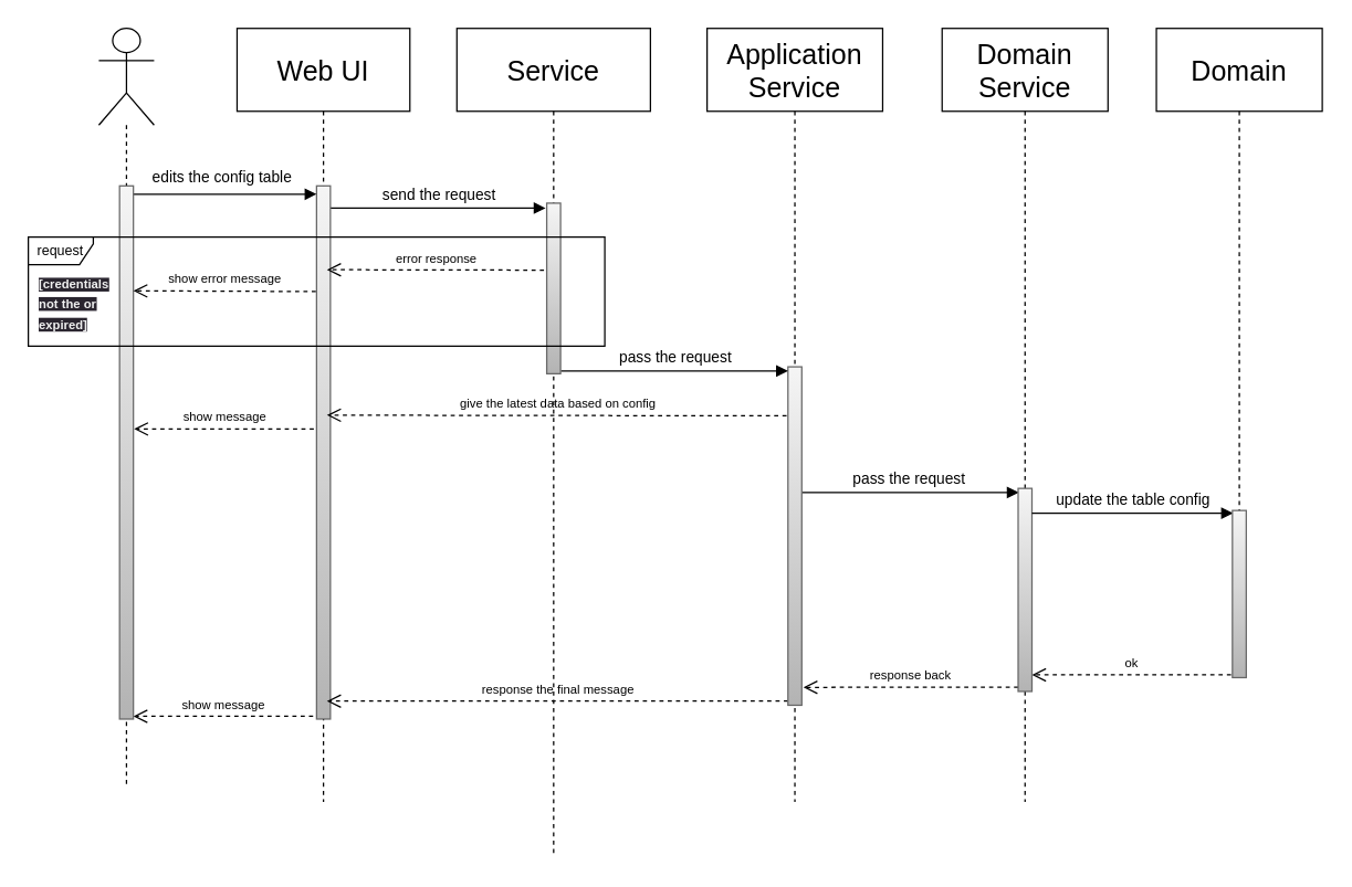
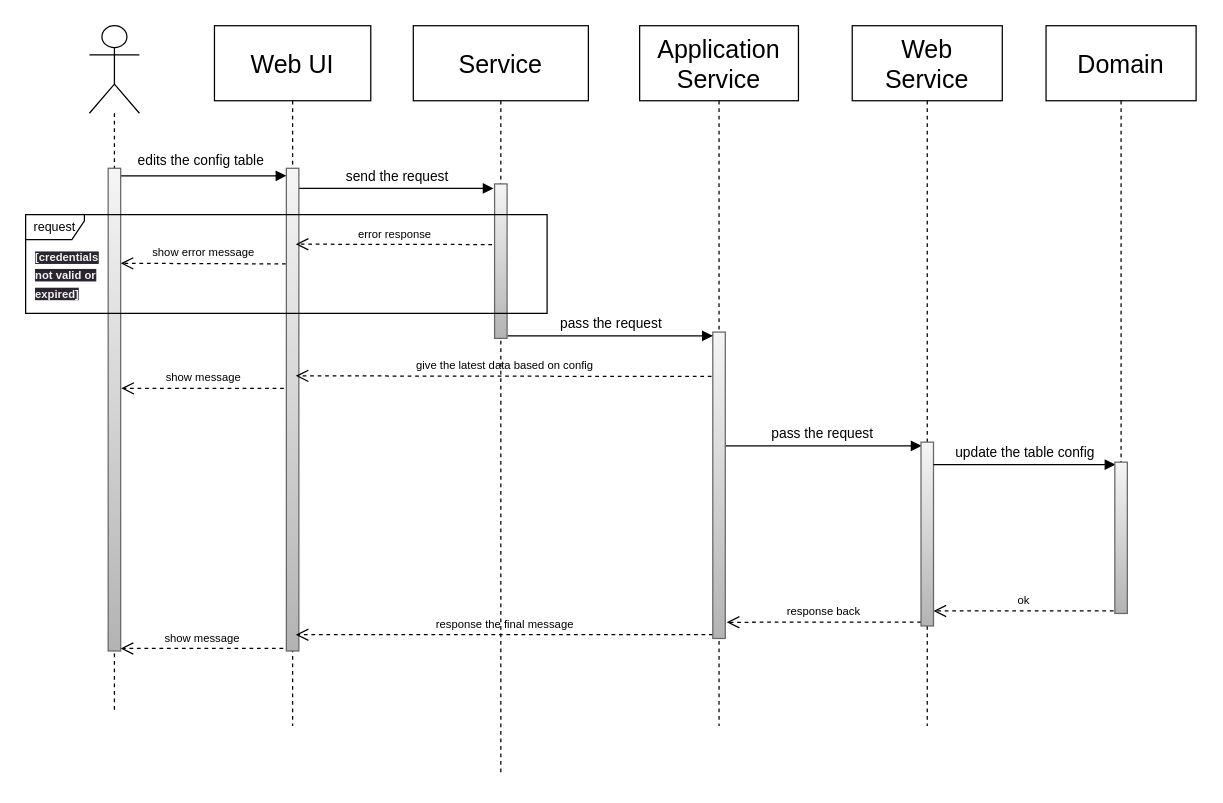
  <mxCell id="0" />
  <mxCell id="1" parent="0" />
  <mxCell id="2" value="" style="shape=umlLifeline;participant=umlActor;perimeter=lifelinePerimeter;whiteSpace=wrap;html=1;container=1;collapsible=0;recursiveResize=0;verticalAlign=top;spacingTop=36;outlineConnect=0;size=70;" vertex="1" parent="1"><mxGeometry x="71" y="20" width="40" height="550" as="geometry" /></mxCell>
  <mxCell id="3" value="&lt;font style=&quot;font-size: 20px;&quot;&gt;Web UI&lt;/font&gt;" style="shape=umlLifeline;perimeter=lifelinePerimeter;whiteSpace=wrap;html=1;container=1;collapsible=0;recursiveResize=0;outlineConnect=0;size=60;" vertex="1" parent="1"><mxGeometry x="171" y="20" width="125" height="560" as="geometry" /></mxCell>
  <mxCell id="4" value="send the request" style="html=1;verticalAlign=bottom;endArrow=block;entryX=-0.084;entryY=0.029;entryDx=0;entryDy=0;entryPerimeter=0;labelBackgroundColor=none;" edge="1" parent="3" source="5"><mxGeometry width="80" relative="1" as="geometry"><mxPoint x="60" y="130" as="sourcePoint" /><mxPoint x="223.16" y="130.15" as="targetPoint" /></mxGeometry></mxCell>
  <mxCell id="5" value="" style="html=1;points=[];perimeter=orthogonalPerimeter;verticalAlign=middle;fillStyle=auto;rounded=0;glass=0;shadow=0;fillColor=#f5f5f5;gradientColor=#b3b3b3;strokeColor=#666666;" vertex="1" parent="3"><mxGeometry x="57.5" y="114" width="10" height="386" as="geometry" /></mxCell>
  <mxCell id="6" value="show message" style="html=1;verticalAlign=bottom;endArrow=open;dashed=1;endSize=8;labelBackgroundColor=none;fontSize=9;" edge="1" parent="3"><mxGeometry relative="1" as="geometry"><mxPoint x="55.5" y="290" as="sourcePoint" /><mxPoint x="-74.5" y="290.004" as="targetPoint" /></mxGeometry></mxCell>
  <mxCell id="7" value="&lt;font style=&quot;&quot;&gt;&lt;font style=&quot;font-size: 20px;&quot;&gt;Service&lt;/font&gt;&lt;br&gt;&lt;/font&gt;" style="shape=umlLifeline;perimeter=lifelinePerimeter;whiteSpace=wrap;html=1;container=1;collapsible=0;recursiveResize=0;outlineConnect=0;size=60;" vertex="1" parent="1"><mxGeometry x="330" y="20" width="140" height="600" as="geometry" /></mxCell>
  <mxCell id="8" value="" style="html=1;points=[];perimeter=orthogonalPerimeter;fontSize=11;fillColor=#f5f5f5;gradientColor=#b3b3b3;strokeColor=#666666;" vertex="1" parent="7"><mxGeometry x="65" y="126.5" width="10" height="123.5" as="geometry" /></mxCell>
  <mxCell id="9" value="ok" style="html=1;verticalAlign=bottom;endArrow=open;dashed=1;endSize=8;labelBackgroundColor=none;fontSize=9;exitX=-0.1;exitY=0.968;exitDx=0;exitDy=0;exitPerimeter=0;" edge="1" parent="7"><mxGeometry relative="1" as="geometry"><mxPoint x="560" y="468.008" as="sourcePoint" /><mxPoint x="416.0" y="468.004" as="targetPoint" /></mxGeometry></mxCell>
  <mxCell id="10" value="show message" style="html=1;verticalAlign=bottom;endArrow=open;dashed=1;endSize=8;labelBackgroundColor=none;fontSize=9;" edge="1" parent="7"><mxGeometry relative="1" as="geometry"><mxPoint x="-104.0" y="498" as="sourcePoint" /><mxPoint x="-234.0" y="498.004" as="targetPoint" /></mxGeometry></mxCell>
  <mxCell id="11" value="response the final message" style="html=1;verticalAlign=bottom;endArrow=open;dashed=1;endSize=8;labelBackgroundColor=none;fontSize=9;exitX=-0.092;exitY=0.877;exitDx=0;exitDy=0;exitPerimeter=0;" edge="1" parent="7"><mxGeometry relative="1" as="geometry"><mxPoint x="239.5" y="487.004" as="sourcePoint" /><mxPoint x="-94.0" y="487" as="targetPoint" /></mxGeometry></mxCell>
  <mxCell id="12" value="response back" style="html=1;verticalAlign=bottom;endArrow=open;dashed=1;endSize=8;labelBackgroundColor=none;fontSize=9;exitX=-0.1;exitY=0.968;exitDx=0;exitDy=0;exitPerimeter=0;entryX=1.117;entryY=0.986;entryDx=0;entryDy=0;entryPerimeter=0;" edge="1" parent="7"><mxGeometry relative="1" as="geometry"><mxPoint x="406" y="477.008" as="sourcePoint" /><mxPoint x="250.67" y="477.034" as="targetPoint" /></mxGeometry></mxCell>
- <mxCell id="13" value="&lt;span style=&quot;font-size: 20px;&quot;&gt;Domain&lt;br&gt;Service&lt;br&gt;&lt;/span&gt;" style="shape=umlLifeline;perimeter=lifelinePerimeter;whiteSpace=wrap;html=1;container=1;collapsible=0;recursiveResize=0;outlineConnect=0;size=60;" vertex="1" parent="1"><mxGeometry x="681" y="20" width="120" height="560" as="geometry" /></mxCell>
+ <mxCell id="13" value="&lt;span style=&quot;font-size: 20px;&quot;&gt;Web&lt;br&gt;Service&lt;br&gt;&lt;/span&gt;" style="shape=umlLifeline;perimeter=lifelinePerimeter;whiteSpace=wrap;html=1;container=1;collapsible=0;recursiveResize=0;outlineConnect=0;size=60;" vertex="1" parent="1"><mxGeometry x="681" y="20" width="120" height="560" as="geometry" /></mxCell>
  <mxCell id="14" value="&lt;font style=&quot;font-size: 11px;&quot;&gt;pass the request&lt;br&gt;&lt;/font&gt;" style="html=1;verticalAlign=bottom;endArrow=block;fontSize=14;labelBackgroundColor=none;entryX=0.043;entryY=0.088;entryDx=0;entryDy=0;entryPerimeter=0;" edge="1" parent="13"><mxGeometry relative="1" as="geometry"><mxPoint x="-101.5" y="336" as="sourcePoint" /><mxPoint x="55.43" y="335.936" as="targetPoint" /></mxGeometry></mxCell>
  <mxCell id="15" value="" style="html=1;points=[];perimeter=orthogonalPerimeter;rounded=0;shadow=0;glass=0;sketch=0;fillStyle=auto;fontSize=14;fillColor=#f5f5f5;gradientColor=#b3b3b3;strokeColor=#666666;" vertex="1" parent="13"><mxGeometry x="55" y="333" width="10" height="147" as="geometry" /></mxCell>
  <mxCell id="16" value="&lt;font style=&quot;font-size: 11px;&quot;&gt;edits the config table&lt;br&gt;&lt;/font&gt;" style="html=1;verticalAlign=bottom;endArrow=block;fontSize=22;labelBackgroundColor=none;" edge="1" parent="1" target="5"><mxGeometry x="0.004" width="80" relative="1" as="geometry"><mxPoint x="91" y="140" as="sourcePoint" /><mxPoint x="221" y="140" as="targetPoint" /><Array as="points" /><mxPoint as="offset" /></mxGeometry></mxCell>
  <mxCell id="17" value="&lt;font style=&quot;font-size: 20px;&quot;&gt;Application Service&lt;/font&gt;" style="shape=umlLifeline;perimeter=lifelinePerimeter;whiteSpace=wrap;html=1;container=1;collapsible=0;recursiveResize=0;outlineConnect=0;size=60;" vertex="1" parent="1"><mxGeometry x="511" y="20" width="127" height="560" as="geometry" /></mxCell>
  <mxCell id="18" value="" style="html=1;points=[];perimeter=orthogonalPerimeter;rounded=0;shadow=0;glass=0;sketch=0;fillStyle=auto;fontSize=14;fillColor=#f5f5f5;gradientColor=#b3b3b3;strokeColor=#666666;" vertex="1" parent="17"><mxGeometry x="58.5" y="245" width="10" height="245" as="geometry" /></mxCell>
  <mxCell id="19" value="give the latest data based on config" style="html=1;verticalAlign=bottom;endArrow=open;dashed=1;endSize=8;labelBackgroundColor=none;fontSize=9;exitX=-0.1;exitY=0.968;exitDx=0;exitDy=0;exitPerimeter=0;" edge="1" parent="17"><mxGeometry relative="1" as="geometry"><mxPoint x="57.5" y="280.498" as="sourcePoint" /><mxPoint x="-275" y="280" as="targetPoint" /></mxGeometry></mxCell>
  <mxCell id="20" value="" style="html=1;points=[];perimeter=orthogonalPerimeter;fillColor=#f5f5f5;gradientColor=#b3b3b3;strokeColor=#666666;" vertex="1" parent="1"><mxGeometry x="86" y="134" width="10" height="386" as="geometry" /></mxCell>
  <mxCell id="21" value="&lt;span style=&quot;font-size: 20px;&quot;&gt;Domain&lt;br&gt;&lt;/span&gt;" style="shape=umlLifeline;perimeter=lifelinePerimeter;whiteSpace=wrap;html=1;container=1;collapsible=0;recursiveResize=0;outlineConnect=0;size=60;" vertex="1" parent="1"><mxGeometry x="836" y="20" width="120" height="470" as="geometry" /></mxCell>
  <mxCell id="22" value="&lt;font style=&quot;font-size: 11px;&quot;&gt;update the table config&lt;br&gt;&lt;/font&gt;" style="html=1;verticalAlign=bottom;endArrow=block;fontSize=14;labelBackgroundColor=none;entryX=0.044;entryY=0.016;entryDx=0;entryDy=0;entryPerimeter=0;" edge="1" parent="21" target="23"><mxGeometry relative="1" as="geometry"><mxPoint x="-90" y="351" as="sourcePoint" /><mxPoint x="64" y="351" as="targetPoint" /></mxGeometry></mxCell>
  <mxCell id="23" value="" style="html=1;points=[];perimeter=orthogonalPerimeter;rounded=0;shadow=0;glass=0;sketch=0;fillStyle=auto;fontSize=14;fillColor=#f5f5f5;gradientColor=#b3b3b3;strokeColor=#666666;" vertex="1" parent="21"><mxGeometry x="55" y="349" width="10" height="121" as="geometry" /></mxCell>
  <mxCell id="24" value="request" style="shape=umlFrame;whiteSpace=wrap;html=1;fontSize=10;width=47;height=20;" vertex="1" parent="1"><mxGeometry x="20" y="171" width="417" height="79" as="geometry" /></mxCell>
  <mxCell id="25" value="error response" style="html=1;verticalAlign=bottom;endArrow=open;dashed=1;endSize=8;labelBackgroundColor=none;fontSize=9;entryX=0.518;entryY=0.3;entryDx=0;entryDy=0;entryPerimeter=0;" edge="1" parent="1" target="24"><mxGeometry relative="1" as="geometry"><mxPoint x="393" y="195" as="sourcePoint" /><mxPoint x="263" y="195.004" as="targetPoint" /></mxGeometry></mxCell>
  <mxCell id="26" value="show error message" style="html=1;verticalAlign=bottom;endArrow=open;dashed=1;endSize=8;labelBackgroundColor=none;fontSize=9;" edge="1" parent="1"><mxGeometry relative="1" as="geometry"><mxPoint x="227.99" y="210.47" as="sourcePoint" /><mxPoint x="96" y="210" as="targetPoint" /></mxGeometry></mxCell>
- <mxCell id="27" value="&lt;span style=&quot;border-color: rgb(0, 0, 0); color: rgb(240, 240, 240); font-family: Helvetica; font-style: normal; font-variant-ligatures: normal; font-variant-caps: normal; letter-spacing: normal; orphans: 2; text-indent: 0px; text-transform: none; widows: 2; word-spacing: 0px; -webkit-text-stroke-width: 0px; text-decoration-thickness: initial; text-decoration-style: initial; text-decoration-color: initial; font-size: 9px; font-weight: 700; text-align: center; background-color: rgb(42, 37, 47); float: none; display: inline !important;&quot;&gt;[credentials not the or expired&lt;/span&gt;&lt;span style=&quot;border-color: rgb(0, 0, 0); color: rgb(240, 240, 240); font-family: Helvetica; font-style: normal; font-variant-ligatures: normal; font-variant-caps: normal; letter-spacing: normal; orphans: 2; text-indent: 0px; text-transform: none; widows: 2; word-spacing: 0px; -webkit-text-stroke-width: 0px; text-decoration-thickness: initial; text-decoration-style: initial; text-decoration-color: initial; font-size: 9px; font-weight: 700; text-align: center; background-color: rgb(42, 37, 47); float: none; display: inline !important;&quot;&gt;]&lt;/span&gt;" style="text;whiteSpace=wrap;html=1;" vertex="1" parent="1"><mxGeometry x="26" y="191" width="60" height="40" as="geometry" /></mxCell>
+ <mxCell id="27" value="&lt;span style=&quot;border-color: rgb(0, 0, 0); color: rgb(240, 240, 240); font-family: Helvetica; font-style: normal; font-variant-ligatures: normal; font-variant-caps: normal; letter-spacing: normal; orphans: 2; text-indent: 0px; text-transform: none; widows: 2; word-spacing: 0px; -webkit-text-stroke-width: 0px; text-decoration-thickness: initial; text-decoration-style: initial; text-decoration-color: initial; font-size: 9px; font-weight: 700; text-align: center; background-color: rgb(42, 37, 47); float: none; display: inline !important;&quot;&gt;[credentials not valid or expired&lt;/span&gt;&lt;span style=&quot;border-color: rgb(0, 0, 0); color: rgb(240, 240, 240); font-family: Helvetica; font-style: normal; font-variant-ligatures: normal; font-variant-caps: normal; letter-spacing: normal; orphans: 2; text-indent: 0px; text-transform: none; widows: 2; word-spacing: 0px; -webkit-text-stroke-width: 0px; text-decoration-thickness: initial; text-decoration-style: initial; text-decoration-color: initial; font-size: 9px; font-weight: 700; text-align: center; background-color: rgb(42, 37, 47); float: none; display: inline !important;&quot;&gt;]&lt;/span&gt;" style="text;whiteSpace=wrap;html=1;" vertex="1" parent="1"><mxGeometry x="26" y="191" width="60" height="40" as="geometry" /></mxCell>
  <mxCell id="28" value="&lt;font style=&quot;font-size: 11px;&quot;&gt;pass the request&lt;br&gt;&lt;/font&gt;" style="html=1;verticalAlign=bottom;endArrow=block;fontSize=14;labelBackgroundColor=none;" edge="1" parent="1"><mxGeometry relative="1" as="geometry"><mxPoint x="405.5" y="268" as="sourcePoint" /><mxPoint x="569.5" y="268" as="targetPoint" /></mxGeometry></mxCell>
